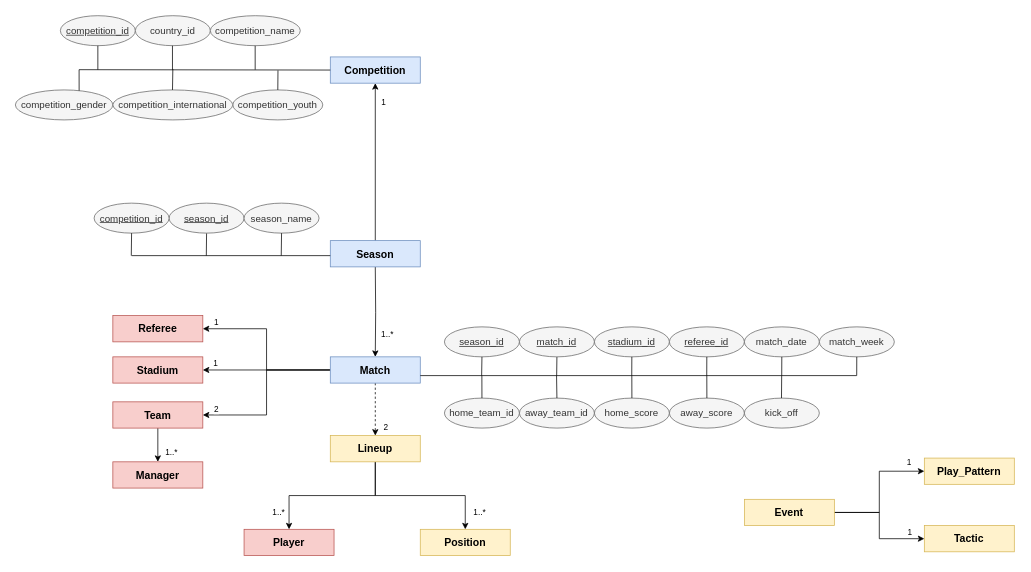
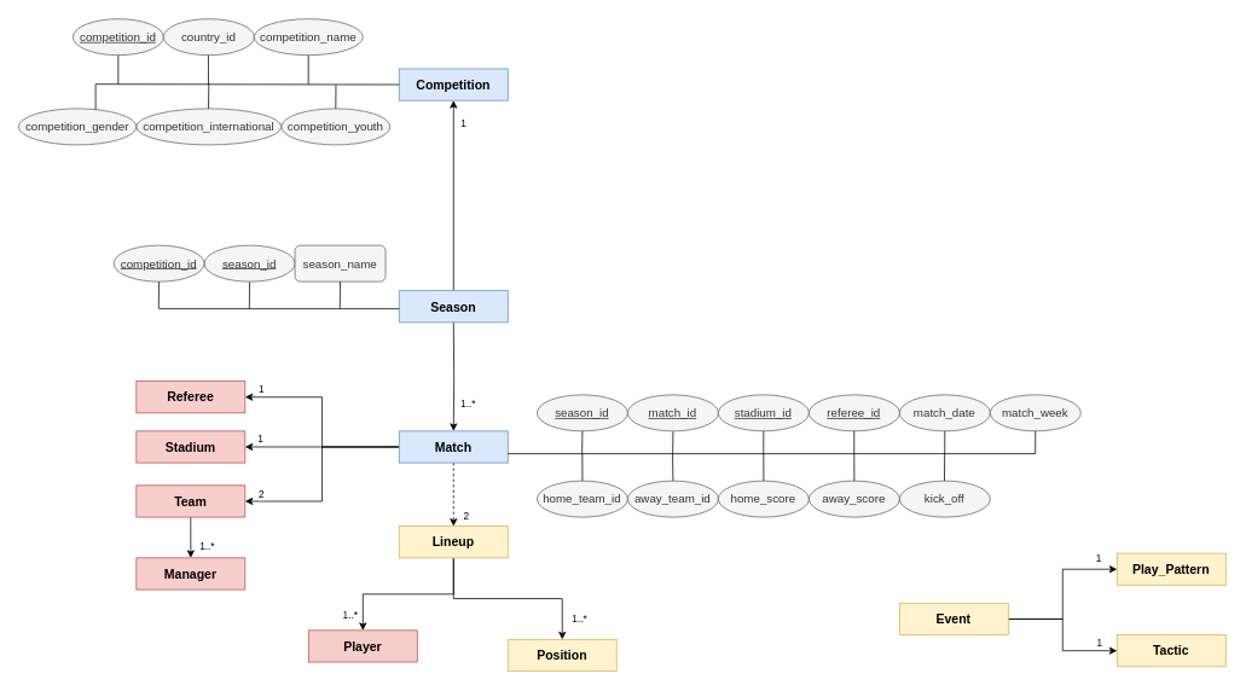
  <mxCell id="0" />
  <mxCell id="1" parent="0" />
  <mxCell id="2" style="edgeStyle=orthogonalEdgeStyle;rounded=0;orthogonalLoop=1;jettySize=auto;html=1;exitX=0.5;exitY=1;exitDx=0;exitDy=0;entryX=0.5;entryY=0;entryDx=0;entryDy=0;" parent="1" source="36" target="19" edge="1"><mxGeometry relative="1" as="geometry" /></mxCell>
  <mxCell id="3" value="1..*" style="edgeLabel;html=1;align=center;verticalAlign=middle;resizable=0;points=[];" parent="2" vertex="1" connectable="0"><mxGeometry x="0.641" y="-3" relative="1" as="geometry"><mxPoint x="21" y="15" as="offset" /></mxGeometry></mxCell>
- <mxCell id="4" value="&lt;span style=&quot;font-size: 14px;&quot;&gt;&lt;b&gt;Player&lt;/b&gt;&lt;/span&gt;" style="rounded=0;whiteSpace=wrap;html=1;fillColor=#f8cecc;strokeColor=#b85450;" parent="1" vertex="1"><mxGeometry x="325" y="705" width="120" height="35" as="geometry" /></mxCell>
+ <mxCell id="4" value="&lt;span style=&quot;font-size: 14px;&quot;&gt;&lt;b&gt;Player&lt;/b&gt;&lt;/span&gt;" style="rounded=0;whiteSpace=wrap;html=1;fillColor=#f8cecc;strokeColor=#b85450;" parent="1" vertex="1"><mxGeometry x="340" y="695" width="120" height="35" as="geometry" /></mxCell>
  <mxCell id="5" value="&lt;span style=&quot;font-size: 14px;&quot;&gt;&lt;b&gt;Manager&lt;/b&gt;&lt;/span&gt;" style="rounded=0;whiteSpace=wrap;html=1;fillColor=#f8cecc;strokeColor=#b85450;" parent="1" vertex="1"><mxGeometry x="150" y="615" width="120" height="35" as="geometry" /></mxCell>
  <mxCell id="6" style="edgeStyle=orthogonalEdgeStyle;rounded=0;orthogonalLoop=1;jettySize=auto;html=1;exitX=0.5;exitY=1;exitDx=0;exitDy=0;entryX=0.5;entryY=0;entryDx=0;entryDy=0;" parent="1" source="10" target="5" edge="1"><mxGeometry relative="1" as="geometry" /></mxCell>
  <mxCell id="7" value="1..*" style="edgeLabel;html=1;align=center;verticalAlign=middle;resizable=0;points=[];" parent="6" vertex="1" connectable="0"><mxGeometry x="0.62" y="1" relative="1" as="geometry"><mxPoint x="16" y="-4" as="offset" /></mxGeometry></mxCell>
  <mxCell id="8" style="edgeStyle=orthogonalEdgeStyle;rounded=0;orthogonalLoop=1;jettySize=auto;html=1;exitX=0.5;exitY=1;exitDx=0;exitDy=0;entryX=0.5;entryY=0;entryDx=0;entryDy=0;dashed=1;" parent="1" source="28" target="36" edge="1"><mxGeometry relative="1" as="geometry" /></mxCell>
  <mxCell id="9" value="2" style="edgeLabel;html=1;align=center;verticalAlign=middle;resizable=0;points=[];" parent="8" vertex="1" connectable="0"><mxGeometry x="0.419" y="1" relative="1" as="geometry"><mxPoint x="12" y="8" as="offset" /></mxGeometry></mxCell>
  <mxCell id="10" value="&lt;span style=&quot;font-size: 14px;&quot;&gt;&lt;b&gt;Team&lt;/b&gt;&lt;/span&gt;" style="rounded=0;whiteSpace=wrap;html=1;fillColor=#f8cecc;strokeColor=#b85450;" parent="1" vertex="1"><mxGeometry x="150" y="535" width="120" height="35" as="geometry" /></mxCell>
  <mxCell id="11" value="&lt;span style=&quot;font-size: 14px;&quot;&gt;&lt;b&gt;Referee&lt;/b&gt;&lt;/span&gt;" style="rounded=0;whiteSpace=wrap;html=1;fillColor=#f8cecc;strokeColor=#b85450;" parent="1" vertex="1"><mxGeometry x="150" y="420" width="120" height="35" as="geometry" /></mxCell>
  <mxCell id="12" value="&lt;span style=&quot;font-size: 14px;&quot;&gt;&lt;b&gt;Stadium&lt;/b&gt;&lt;/span&gt;" style="rounded=0;whiteSpace=wrap;html=1;fillColor=#f8cecc;strokeColor=#b85450;" parent="1" vertex="1"><mxGeometry x="150" y="475" width="120" height="35" as="geometry" /></mxCell>
  <mxCell id="13" style="edgeStyle=orthogonalEdgeStyle;rounded=0;orthogonalLoop=1;jettySize=auto;html=1;exitX=0.5;exitY=1;exitDx=0;exitDy=0;entryX=0.5;entryY=0;entryDx=0;entryDy=0;" parent="1" target="28" edge="1"><mxGeometry relative="1" as="geometry"><mxPoint x="500" y="355" as="sourcePoint" /></mxGeometry></mxCell>
  <mxCell id="14" value="1..*" style="edgeLabel;html=1;align=center;verticalAlign=middle;resizable=0;points=[];" parent="13" vertex="1" connectable="0"><mxGeometry x="0.463" y="1" relative="1" as="geometry"><mxPoint x="14" y="2" as="offset" /></mxGeometry></mxCell>
  <mxCell id="15" style="edgeStyle=orthogonalEdgeStyle;rounded=0;orthogonalLoop=1;jettySize=auto;html=1;exitX=0.5;exitY=0;exitDx=0;exitDy=0;entryX=0.5;entryY=1;entryDx=0;entryDy=0;" edge="1" parent="1" source="17" target="18"><mxGeometry relative="1" as="geometry" /></mxCell>
  <mxCell id="16" value="1" style="edgeLabel;html=1;align=center;verticalAlign=middle;resizable=0;points=[];" vertex="1" connectable="0" parent="15"><mxGeometry x="0.769" y="2" relative="1" as="geometry"><mxPoint x="12" as="offset" /></mxGeometry></mxCell>
  <mxCell id="17" value="&lt;span style=&quot;font-size: 14px;&quot;&gt;&lt;b&gt;Season&lt;/b&gt;&lt;/span&gt;" style="rounded=0;whiteSpace=wrap;html=1;fillColor=#dae8fc;strokeColor=#6c8ebf;" parent="1" vertex="1"><mxGeometry x="440" y="320" width="120" height="35" as="geometry" /></mxCell>
  <mxCell id="18" value="&lt;span style=&quot;font-size: 14px;&quot;&gt;&lt;b&gt;Competition&lt;/b&gt;&lt;/span&gt;" style="rounded=0;whiteSpace=wrap;html=1;fillColor=#dae8fc;strokeColor=#6c8ebf;" parent="1" vertex="1"><mxGeometry x="440" y="75" width="120" height="35" as="geometry" /></mxCell>
  <mxCell id="19" value="&lt;span style=&quot;font-size: 14px;&quot;&gt;&lt;b&gt;Position&lt;/b&gt;&lt;/span&gt;" style="rounded=0;whiteSpace=wrap;html=1;fillColor=#fff2cc;strokeColor=#d6b656;" parent="1" vertex="1"><mxGeometry x="560" y="705" width="120" height="35" as="geometry" /></mxCell>
  <mxCell id="20" value="&lt;span style=&quot;font-size: 14px;&quot;&gt;&lt;b&gt;Play_Pattern&lt;/b&gt;&lt;/span&gt;" style="rounded=0;whiteSpace=wrap;html=1;fillColor=#fff2cc;strokeColor=#d6b656;" parent="1" vertex="1"><mxGeometry x="1232.24" y="610" width="120" height="35" as="geometry" /></mxCell>
  <mxCell id="21" value="&lt;span style=&quot;font-size: 14px;&quot;&gt;&lt;b&gt;Tactic&lt;/b&gt;&lt;/span&gt;" style="rounded=0;whiteSpace=wrap;html=1;fillColor=#fff2cc;strokeColor=#d6b656;" parent="1" vertex="1"><mxGeometry x="1232.24" y="700" width="120" height="35" as="geometry" /></mxCell>
  <mxCell id="22" style="edgeStyle=orthogonalEdgeStyle;rounded=0;orthogonalLoop=1;jettySize=auto;html=1;exitX=0;exitY=0.5;exitDx=0;exitDy=0;entryX=1;entryY=0.5;entryDx=0;entryDy=0;" parent="1" source="28" target="10" edge="1"><mxGeometry relative="1" as="geometry" /></mxCell>
  <mxCell id="23" value="2" style="edgeLabel;html=1;align=center;verticalAlign=middle;resizable=0;points=[];" parent="22" vertex="1" connectable="0"><mxGeometry x="0.83" relative="1" as="geometry"><mxPoint x="-3" y="-8" as="offset" /></mxGeometry></mxCell>
  <mxCell id="24" style="edgeStyle=orthogonalEdgeStyle;rounded=0;orthogonalLoop=1;jettySize=auto;html=1;exitX=0;exitY=0.5;exitDx=0;exitDy=0;entryX=1;entryY=0.5;entryDx=0;entryDy=0;" parent="1" source="28" target="12" edge="1"><mxGeometry relative="1" as="geometry" /></mxCell>
  <mxCell id="25" value="1" style="edgeLabel;html=1;align=center;verticalAlign=middle;resizable=0;points=[];" parent="24" vertex="1" connectable="0"><mxGeometry x="0.742" y="-1" relative="1" as="geometry"><mxPoint x="-6" y="-8" as="offset" /></mxGeometry></mxCell>
  <mxCell id="26" style="edgeStyle=orthogonalEdgeStyle;rounded=0;orthogonalLoop=1;jettySize=auto;html=1;exitX=0;exitY=0.5;exitDx=0;exitDy=0;entryX=1;entryY=0.5;entryDx=0;entryDy=0;" parent="1" source="28" target="11" edge="1"><mxGeometry relative="1" as="geometry" /></mxCell>
  <mxCell id="27" value="1" style="edgeLabel;html=1;align=center;verticalAlign=middle;resizable=0;points=[];" parent="26" vertex="1" connectable="0"><mxGeometry x="0.716" y="1" relative="1" as="geometry"><mxPoint x="-15" y="-10" as="offset" /></mxGeometry></mxCell>
  <mxCell id="28" value="&lt;span style=&quot;font-size: 14px;&quot;&gt;&lt;b&gt;Match&lt;/b&gt;&lt;/span&gt;" style="rounded=0;whiteSpace=wrap;html=1;fillColor=#dae8fc;strokeColor=#6c8ebf;" parent="1" vertex="1"><mxGeometry x="440" y="475" width="120" height="35" as="geometry" /></mxCell>
  <mxCell id="29" style="edgeStyle=orthogonalEdgeStyle;rounded=0;orthogonalLoop=1;jettySize=auto;html=1;exitX=1;exitY=0.5;exitDx=0;exitDy=0;entryX=0;entryY=0.5;entryDx=0;entryDy=0;" parent="1" source="33" target="20" edge="1"><mxGeometry relative="1" as="geometry" /></mxCell>
  <mxCell id="30" value="1" style="edgeLabel;html=1;align=center;verticalAlign=middle;resizable=0;points=[];" parent="29" vertex="1" connectable="0"><mxGeometry x="0.757" y="-1" relative="1" as="geometry"><mxPoint y="-13" as="offset" /></mxGeometry></mxCell>
  <mxCell id="31" style="edgeStyle=orthogonalEdgeStyle;rounded=0;orthogonalLoop=1;jettySize=auto;html=1;exitX=1;exitY=0.5;exitDx=0;exitDy=0;entryX=0;entryY=0.5;entryDx=0;entryDy=0;" parent="1" source="33" target="21" edge="1"><mxGeometry relative="1" as="geometry" /></mxCell>
  <mxCell id="32" value="1" style="edgeLabel;html=1;align=center;verticalAlign=middle;resizable=0;points=[];" parent="31" vertex="1" connectable="0"><mxGeometry x="0.668" y="1" relative="1" as="geometry"><mxPoint x="6" y="-8" as="offset" /></mxGeometry></mxCell>
  <mxCell id="33" value="&lt;span style=&quot;font-size: 14px;&quot;&gt;&lt;b&gt;Event&lt;/b&gt;&lt;/span&gt;" style="rounded=0;whiteSpace=wrap;html=1;fillColor=#fff2cc;strokeColor=#d6b656;" parent="1" vertex="1"><mxGeometry x="992.24" y="665" width="120" height="35" as="geometry" /></mxCell>
  <mxCell id="34" style="edgeStyle=orthogonalEdgeStyle;rounded=0;orthogonalLoop=1;jettySize=auto;html=1;exitX=0.5;exitY=1;exitDx=0;exitDy=0;entryX=0.5;entryY=0;entryDx=0;entryDy=0;" parent="1" source="36" target="4" edge="1"><mxGeometry relative="1" as="geometry" /></mxCell>
  <mxCell id="35" value="1..*" style="edgeLabel;html=1;align=center;verticalAlign=middle;resizable=0;points=[];" parent="34" vertex="1" connectable="0"><mxGeometry x="0.585" y="-1" relative="1" as="geometry"><mxPoint x="-14" y="19" as="offset" /></mxGeometry></mxCell>
  <mxCell id="36" value="&lt;span style=&quot;font-size: 14px;&quot;&gt;&lt;b&gt;Lineup&lt;/b&gt;&lt;/span&gt;" style="rounded=0;whiteSpace=wrap;html=1;fillColor=#fff2cc;strokeColor=#d6b656;" parent="1" vertex="1"><mxGeometry x="440" y="580" width="120" height="35" as="geometry" /></mxCell>
  <mxCell id="37" value="&lt;u&gt;competition_id&lt;/u&gt;" style="ellipse;whiteSpace=wrap;html=1;fontSize=13;fillColor=#f5f5f5;strokeColor=#666666;fontColor=#333333;" vertex="1" parent="1"><mxGeometry x="80" y="20" width="100" height="40" as="geometry" /></mxCell>
  <mxCell id="38" value="country_id" style="ellipse;whiteSpace=wrap;html=1;fontSize=13;fillColor=#f5f5f5;strokeColor=#666666;fontColor=#333333;" vertex="1" parent="1"><mxGeometry x="180" y="20" width="100" height="40" as="geometry" /></mxCell>
  <mxCell id="39" value="competition_gender" style="ellipse;whiteSpace=wrap;html=1;fontSize=13;fillColor=#f5f5f5;strokeColor=#666666;fontColor=#333333;" vertex="1" parent="1"><mxGeometry x="20" y="119" width="130" height="40" as="geometry" /></mxCell>
  <mxCell id="40" value="competition_youth" style="ellipse;whiteSpace=wrap;html=1;fontSize=13;fillColor=#f5f5f5;strokeColor=#666666;fontColor=#333333;" vertex="1" parent="1"><mxGeometry x="310" y="119" width="120" height="40" as="geometry" /></mxCell>
  <mxCell id="41" value="competition_international" style="ellipse;whiteSpace=wrap;html=1;fontSize=13;fillColor=#f5f5f5;strokeColor=#666666;fontColor=#333333;" vertex="1" parent="1"><mxGeometry x="150" y="119" width="160" height="40" as="geometry" /></mxCell>
  <mxCell id="42" value="" style="endArrow=none;html=1;rounded=0;exitX=0.5;exitY=0;exitDx=0;exitDy=0;" edge="1" parent="1"><mxGeometry width="50" height="50" relative="1" as="geometry"><mxPoint x="440" y="340" as="sourcePoint" /><mxPoint x="175" y="340" as="targetPoint" /></mxGeometry></mxCell>
  <mxCell id="43" style="edgeStyle=orthogonalEdgeStyle;rounded=0;orthogonalLoop=1;jettySize=auto;html=1;endArrow=none;endFill=0;exitX=0.5;exitY=1;exitDx=0;exitDy=0;" edge="1" parent="1" source="44"><mxGeometry relative="1" as="geometry"><mxPoint x="274.67" y="340" as="targetPoint" /><mxPoint x="274.67" y="280" as="sourcePoint" /></mxGeometry></mxCell>
  <mxCell id="44" value="&lt;u&gt;season_id&lt;/u&gt;" style="ellipse;whiteSpace=wrap;html=1;fontSize=13;fillColor=#f5f5f5;strokeColor=#666666;fontColor=#333333;" vertex="1" parent="1"><mxGeometry x="225" y="270" width="100" height="40" as="geometry" /></mxCell>
- <mxCell id="45" value="season_name" style="ellipse;whiteSpace=wrap;html=1;fontSize=13;fillColor=#f5f5f5;strokeColor=#666666;fontColor=#333333;" vertex="1" parent="1"><mxGeometry x="325" y="270" width="100" height="40" as="geometry" /></mxCell>
+ <mxCell id="45" value="season_name" style="whiteSpace=wrap;html=1;fontSize=13;fillColor=#f5f5f5;strokeColor=#666666;fontColor=#333333;rounded=1;" vertex="1" parent="1"><mxGeometry x="325" y="270" width="100" height="40" as="geometry" /></mxCell>
  <mxCell id="46" value="&lt;u&gt;competition_id&lt;/u&gt;" style="ellipse;whiteSpace=wrap;html=1;fontSize=13;fillColor=#f5f5f5;strokeColor=#666666;fontColor=#333333;" vertex="1" parent="1"><mxGeometry x="125" y="270" width="100" height="40" as="geometry" /></mxCell>
  <mxCell id="47" style="edgeStyle=orthogonalEdgeStyle;rounded=0;orthogonalLoop=1;jettySize=auto;html=1;endArrow=none;endFill=0;exitX=0.5;exitY=1;exitDx=0;exitDy=0;" edge="1" parent="1" source="45"><mxGeometry relative="1" as="geometry"><mxPoint x="374.59" y="340" as="targetPoint" /><mxPoint x="374.88" y="280" as="sourcePoint" /></mxGeometry></mxCell>
  <mxCell id="48" style="edgeStyle=orthogonalEdgeStyle;rounded=0;orthogonalLoop=1;jettySize=auto;html=1;endArrow=none;endFill=0;exitX=0.5;exitY=1;exitDx=0;exitDy=0;" edge="1" parent="1" source="46"><mxGeometry relative="1" as="geometry"><mxPoint x="174.59" y="340" as="targetPoint" /><mxPoint x="174.88" y="280" as="sourcePoint" /></mxGeometry></mxCell>
  <mxCell id="49" value="" style="endArrow=none;html=1;rounded=0;" edge="1" parent="1"><mxGeometry width="50" height="50" relative="1" as="geometry"><mxPoint x="1142" y="500" as="sourcePoint" /><mxPoint x="560" y="500" as="targetPoint" /></mxGeometry></mxCell>
  <mxCell id="50" style="edgeStyle=orthogonalEdgeStyle;rounded=0;orthogonalLoop=1;jettySize=auto;html=1;endArrow=none;endFill=0;exitX=0.5;exitY=1;exitDx=0;exitDy=0;" edge="1" parent="1" source="51"><mxGeometry relative="1" as="geometry"><mxPoint x="741.9" y="500" as="targetPoint" /><mxPoint x="741.9" y="440" as="sourcePoint" /></mxGeometry></mxCell>
  <mxCell id="51" value="&lt;u&gt;match_id&lt;/u&gt;" style="ellipse;whiteSpace=wrap;html=1;fontSize=13;fillColor=#f5f5f5;strokeColor=#666666;fontColor=#333333;" vertex="1" parent="1"><mxGeometry x="692.24" y="435" width="100" height="40" as="geometry" /></mxCell>
  <mxCell id="52" value="match_date" style="ellipse;whiteSpace=wrap;html=1;fontSize=13;fillColor=#f5f5f5;strokeColor=#666666;fontColor=#333333;" vertex="1" parent="1"><mxGeometry x="992.24" y="435" width="100" height="40" as="geometry" /></mxCell>
  <mxCell id="53" value="&lt;u&gt;season_id&lt;/u&gt;" style="ellipse;whiteSpace=wrap;html=1;fontSize=13;fillColor=#f5f5f5;strokeColor=#666666;fontColor=#333333;" vertex="1" parent="1"><mxGeometry x="592.24" y="435" width="100" height="40" as="geometry" /></mxCell>
  <mxCell id="54" style="edgeStyle=orthogonalEdgeStyle;rounded=0;orthogonalLoop=1;jettySize=auto;html=1;endArrow=none;endFill=0;exitX=0.5;exitY=1;exitDx=0;exitDy=0;" edge="1" parent="1" source="53"><mxGeometry relative="1" as="geometry"><mxPoint x="641.86" y="500" as="targetPoint" /><mxPoint x="642.15" y="440" as="sourcePoint" /></mxGeometry></mxCell>
  <mxCell id="55" value="kick_off" style="ellipse;whiteSpace=wrap;html=1;fontSize=13;fillColor=#f5f5f5;strokeColor=#666666;fontColor=#333333;" vertex="1" parent="1"><mxGeometry x="992.24" y="530" width="100" height="40" as="geometry" /></mxCell>
  <mxCell id="56" value="home_team_id" style="ellipse;whiteSpace=wrap;html=1;fontSize=13;fillColor=#f5f5f5;strokeColor=#666666;fontColor=#333333;" vertex="1" parent="1"><mxGeometry x="592.24" y="530" width="100" height="40" as="geometry" /></mxCell>
  <mxCell id="57" value="away_team_id" style="ellipse;whiteSpace=wrap;html=1;fontSize=13;fillColor=#f5f5f5;strokeColor=#666666;fontColor=#333333;" vertex="1" parent="1"><mxGeometry x="692.24" y="530" width="100" height="40" as="geometry" /></mxCell>
  <mxCell id="58" value="home_score" style="ellipse;whiteSpace=wrap;html=1;fontSize=13;fillColor=#f5f5f5;strokeColor=#666666;fontColor=#333333;" vertex="1" parent="1"><mxGeometry x="792.24" y="530" width="100" height="40" as="geometry" /></mxCell>
  <mxCell id="59" value="away_score" style="ellipse;whiteSpace=wrap;html=1;fontSize=13;fillColor=#f5f5f5;strokeColor=#666666;fontColor=#333333;" vertex="1" parent="1"><mxGeometry x="892.24" y="530" width="100" height="40" as="geometry" /></mxCell>
  <mxCell id="60" style="edgeStyle=orthogonalEdgeStyle;rounded=0;orthogonalLoop=1;jettySize=auto;html=1;endArrow=none;endFill=0;entryX=0.5;entryY=0;entryDx=0;entryDy=0;" edge="1" parent="1" target="56"><mxGeometry relative="1" as="geometry"><mxPoint x="641.85" y="560" as="targetPoint" /><mxPoint x="642.14" y="500" as="sourcePoint" /></mxGeometry></mxCell>
  <mxCell id="61" style="edgeStyle=orthogonalEdgeStyle;rounded=0;orthogonalLoop=1;jettySize=auto;html=1;endArrow=none;endFill=0;entryX=0.5;entryY=0;entryDx=0;entryDy=0;" edge="1" parent="1" target="57"><mxGeometry relative="1" as="geometry"><mxPoint x="741.46" y="560" as="targetPoint" /><mxPoint x="741.75" y="500" as="sourcePoint" /></mxGeometry></mxCell>
  <mxCell id="62" style="edgeStyle=orthogonalEdgeStyle;rounded=0;orthogonalLoop=1;jettySize=auto;html=1;endArrow=none;endFill=0;entryX=0.5;entryY=0;entryDx=0;entryDy=0;" edge="1" parent="1" target="58"><mxGeometry relative="1" as="geometry"><mxPoint x="841.85" y="560" as="targetPoint" /><mxPoint x="842.14" y="500" as="sourcePoint" /></mxGeometry></mxCell>
  <mxCell id="63" style="edgeStyle=orthogonalEdgeStyle;rounded=0;orthogonalLoop=1;jettySize=auto;html=1;endArrow=none;endFill=0;entryX=0.5;entryY=0;entryDx=0;entryDy=0;" edge="1" parent="1" target="59"><mxGeometry relative="1" as="geometry"><mxPoint x="941.84" y="560" as="targetPoint" /><mxPoint x="942.13" y="500" as="sourcePoint" /></mxGeometry></mxCell>
  <mxCell id="64" value="&lt;u&gt;stadium_id&lt;/u&gt;" style="ellipse;whiteSpace=wrap;html=1;fontSize=13;fillColor=#f5f5f5;strokeColor=#666666;fontColor=#333333;" vertex="1" parent="1"><mxGeometry x="792.24" y="435" width="100" height="40" as="geometry" /></mxCell>
  <mxCell id="65" value="&lt;u&gt;referee_id&lt;/u&gt;" style="ellipse;whiteSpace=wrap;html=1;fontSize=13;fillColor=#f5f5f5;strokeColor=#666666;fontColor=#333333;" vertex="1" parent="1"><mxGeometry x="892.24" y="435" width="100" height="40" as="geometry" /></mxCell>
  <mxCell id="66" value="match_week" style="ellipse;whiteSpace=wrap;html=1;fontSize=13;fillColor=#f5f5f5;strokeColor=#666666;fontColor=#333333;" vertex="1" parent="1"><mxGeometry x="1092.24" y="435" width="100" height="40" as="geometry" /></mxCell>
  <mxCell id="67" style="edgeStyle=orthogonalEdgeStyle;rounded=0;orthogonalLoop=1;jettySize=auto;html=1;endArrow=none;endFill=0;exitX=0.5;exitY=1;exitDx=0;exitDy=0;" edge="1" parent="1"><mxGeometry relative="1" as="geometry"><mxPoint x="842.05" y="500" as="targetPoint" /><mxPoint x="842.15" y="475" as="sourcePoint" /></mxGeometry></mxCell>
  <mxCell id="68" style="edgeStyle=orthogonalEdgeStyle;rounded=0;orthogonalLoop=1;jettySize=auto;html=1;endArrow=none;endFill=0;exitX=0.5;exitY=1;exitDx=0;exitDy=0;" edge="1" parent="1"><mxGeometry relative="1" as="geometry"><mxPoint x="942.05" y="500" as="targetPoint" /><mxPoint x="942.15" y="475" as="sourcePoint" /></mxGeometry></mxCell>
  <mxCell id="69" style="edgeStyle=orthogonalEdgeStyle;rounded=0;orthogonalLoop=1;jettySize=auto;html=1;endArrow=none;endFill=0;exitX=0.5;exitY=1;exitDx=0;exitDy=0;" edge="1" parent="1"><mxGeometry relative="1" as="geometry"><mxPoint x="1042.05" y="500" as="targetPoint" /><mxPoint x="1042.15" y="475" as="sourcePoint" /></mxGeometry></mxCell>
  <mxCell id="70" style="edgeStyle=orthogonalEdgeStyle;rounded=0;orthogonalLoop=1;jettySize=auto;html=1;endArrow=none;endFill=0;exitX=0.5;exitY=1;exitDx=0;exitDy=0;" edge="1" parent="1"><mxGeometry relative="1" as="geometry"><mxPoint x="1142.05" y="500" as="targetPoint" /><mxPoint x="1142.15" y="475" as="sourcePoint" /></mxGeometry></mxCell>
  <mxCell id="71" style="edgeStyle=orthogonalEdgeStyle;rounded=0;orthogonalLoop=1;jettySize=auto;html=1;endArrow=none;endFill=0;" edge="1" parent="1"><mxGeometry relative="1" as="geometry"><mxPoint x="1041.74" y="530" as="targetPoint" /><mxPoint x="1042" y="500" as="sourcePoint" /></mxGeometry></mxCell>
  <mxCell id="72" value="" style="endArrow=none;html=1;rounded=0;exitX=0;exitY=0.5;exitDx=0;exitDy=0;" edge="1" parent="1" source="18"><mxGeometry width="50" height="50" relative="1" as="geometry"><mxPoint x="415" y="92.13" as="sourcePoint" /><mxPoint x="105" y="92" as="targetPoint" /></mxGeometry></mxCell>
  <mxCell id="73" style="edgeStyle=orthogonalEdgeStyle;rounded=0;orthogonalLoop=1;jettySize=auto;html=1;endArrow=none;endFill=0;exitX=0.5;exitY=1;exitDx=0;exitDy=0;" edge="1" parent="1" source="37"><mxGeometry relative="1" as="geometry"><mxPoint x="130" y="92" as="targetPoint" /><mxPoint x="175.44" y="62" as="sourcePoint" /></mxGeometry></mxCell>
  <mxCell id="74" style="edgeStyle=orthogonalEdgeStyle;rounded=0;orthogonalLoop=1;jettySize=auto;html=1;endArrow=none;endFill=0;exitX=0.5;exitY=1;exitDx=0;exitDy=0;" edge="1" parent="1"><mxGeometry relative="1" as="geometry"><mxPoint x="229.53" y="92" as="targetPoint" /><mxPoint x="229.5" y="60" as="sourcePoint" /></mxGeometry></mxCell>
  <mxCell id="75" style="edgeStyle=orthogonalEdgeStyle;rounded=0;orthogonalLoop=1;jettySize=auto;html=1;endArrow=none;endFill=0;" edge="1" parent="1"><mxGeometry relative="1" as="geometry"><mxPoint x="105.03" y="120" as="targetPoint" /><mxPoint x="105" y="92" as="sourcePoint" /></mxGeometry></mxCell>
  <mxCell id="76" value="competition_name" style="ellipse;whiteSpace=wrap;html=1;fontSize=13;fillColor=#f5f5f5;strokeColor=#666666;fontColor=#333333;" vertex="1" parent="1"><mxGeometry x="280" y="20" width="120" height="40" as="geometry" /></mxCell>
  <mxCell id="77" style="edgeStyle=orthogonalEdgeStyle;rounded=0;orthogonalLoop=1;jettySize=auto;html=1;endArrow=none;endFill=0;exitX=0.5;exitY=1;exitDx=0;exitDy=0;" edge="1" parent="1"><mxGeometry relative="1" as="geometry"><mxPoint x="339.83" y="92" as="targetPoint" /><mxPoint x="339.8" y="60" as="sourcePoint" /></mxGeometry></mxCell>
  <mxCell id="78" style="edgeStyle=orthogonalEdgeStyle;rounded=0;orthogonalLoop=1;jettySize=auto;html=1;endArrow=none;endFill=0;" edge="1" parent="1"><mxGeometry relative="1" as="geometry"><mxPoint x="229.55" y="119" as="targetPoint" /><mxPoint x="230" y="91" as="sourcePoint" /></mxGeometry></mxCell>
  <mxCell id="79" style="edgeStyle=orthogonalEdgeStyle;rounded=0;orthogonalLoop=1;jettySize=auto;html=1;endArrow=none;endFill=0;" edge="1" parent="1"><mxGeometry relative="1" as="geometry"><mxPoint x="370" y="119" as="targetPoint" /><mxPoint x="370.23" y="93" as="sourcePoint" /></mxGeometry></mxCell>
